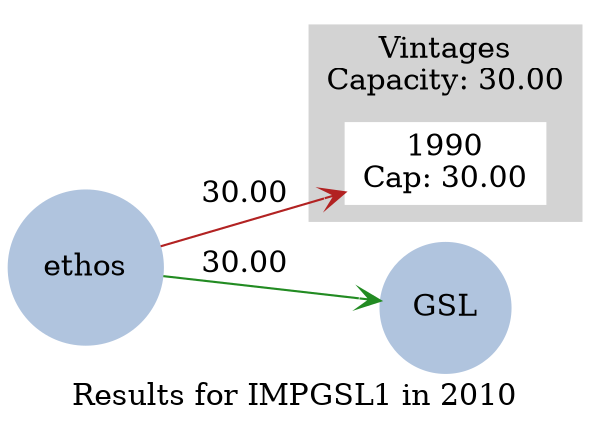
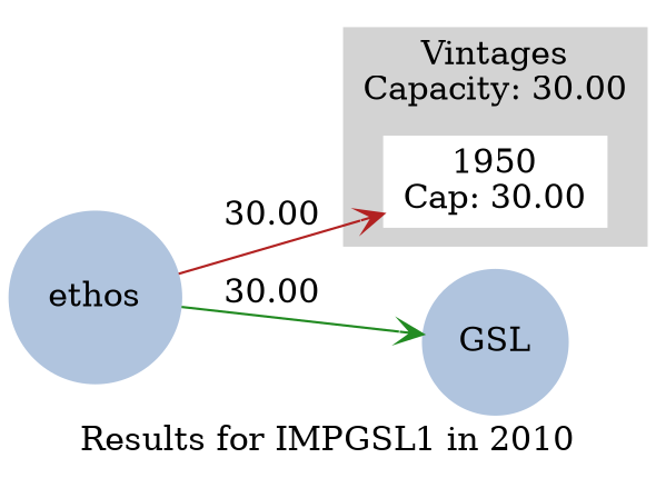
  strict digraph {
    compound=True
    concentrate=True
    label="Results for IMPGSL1 in 2010"
    rankdir=LR
    splines=False
    node [color=lightsteelblue shape=circle style=filled fontcolor=black]
    edge [arrowhead=vee]
-   n1 [color=white label="1990\nCap: 30.00" shape=box fontcolor=""]
+   n1 [color=white label="1950\nCap: 30.00" shape=box fontcolor=""]
    GSL
    ethos
    subgraph cluster_1 {
      color=lightgrey
      label="Vintages\nCapacity: 30.00"
      style=filled
      n1
    }
    subgraph sub_2 {
      GSL
      ethos
    }
    subgraph sub_3 {
      n1
      ethos
    }
    subgraph sub_4 {
      n1
      GSL
    }
    ethos -> n1 [color=firebrick label=30.00]
    ethos -> GSL [color=forestgreen label=30.00]
  }
